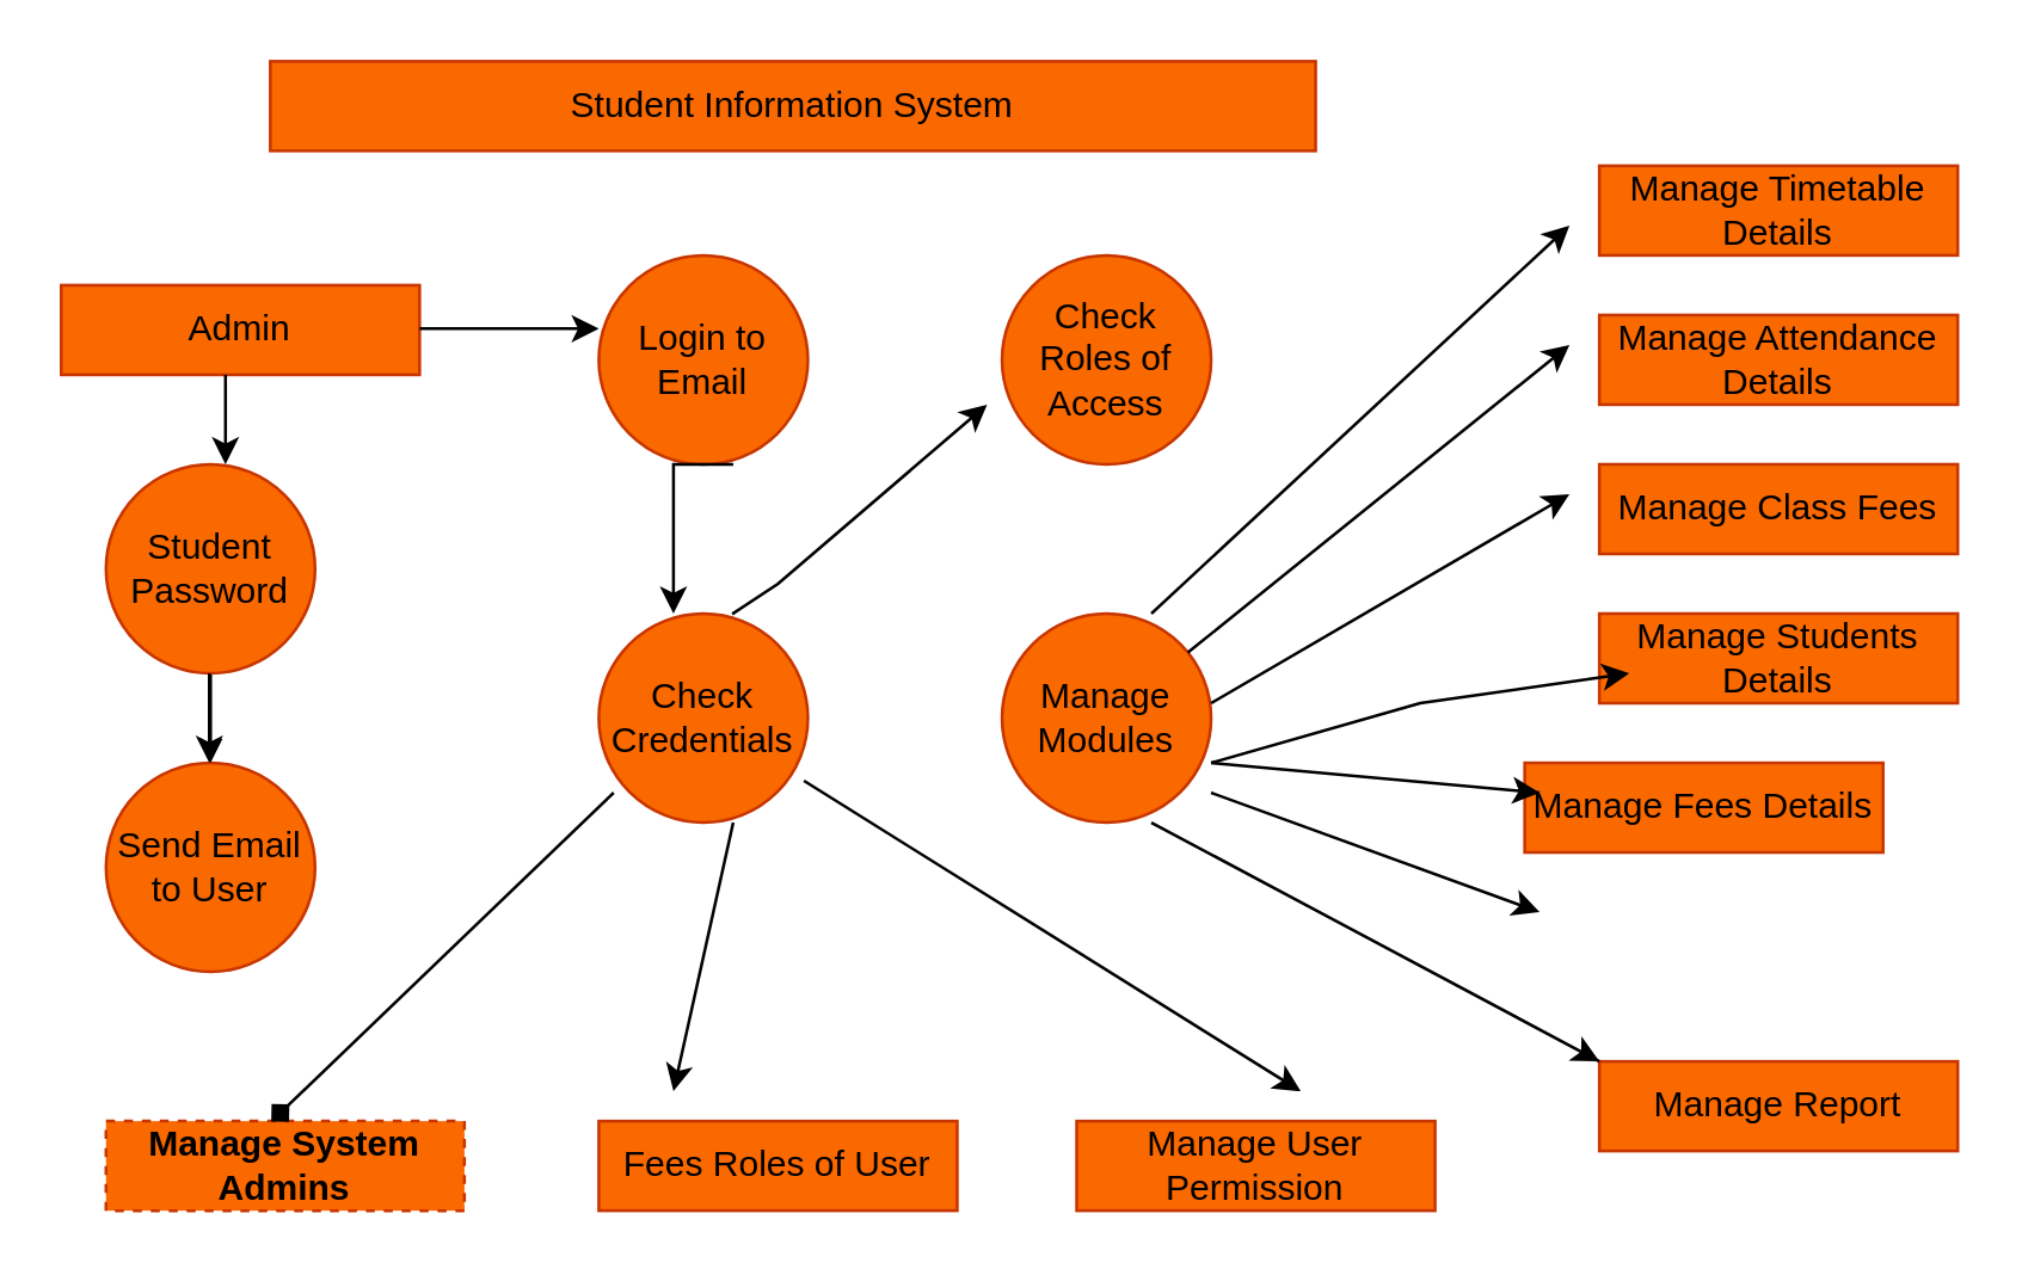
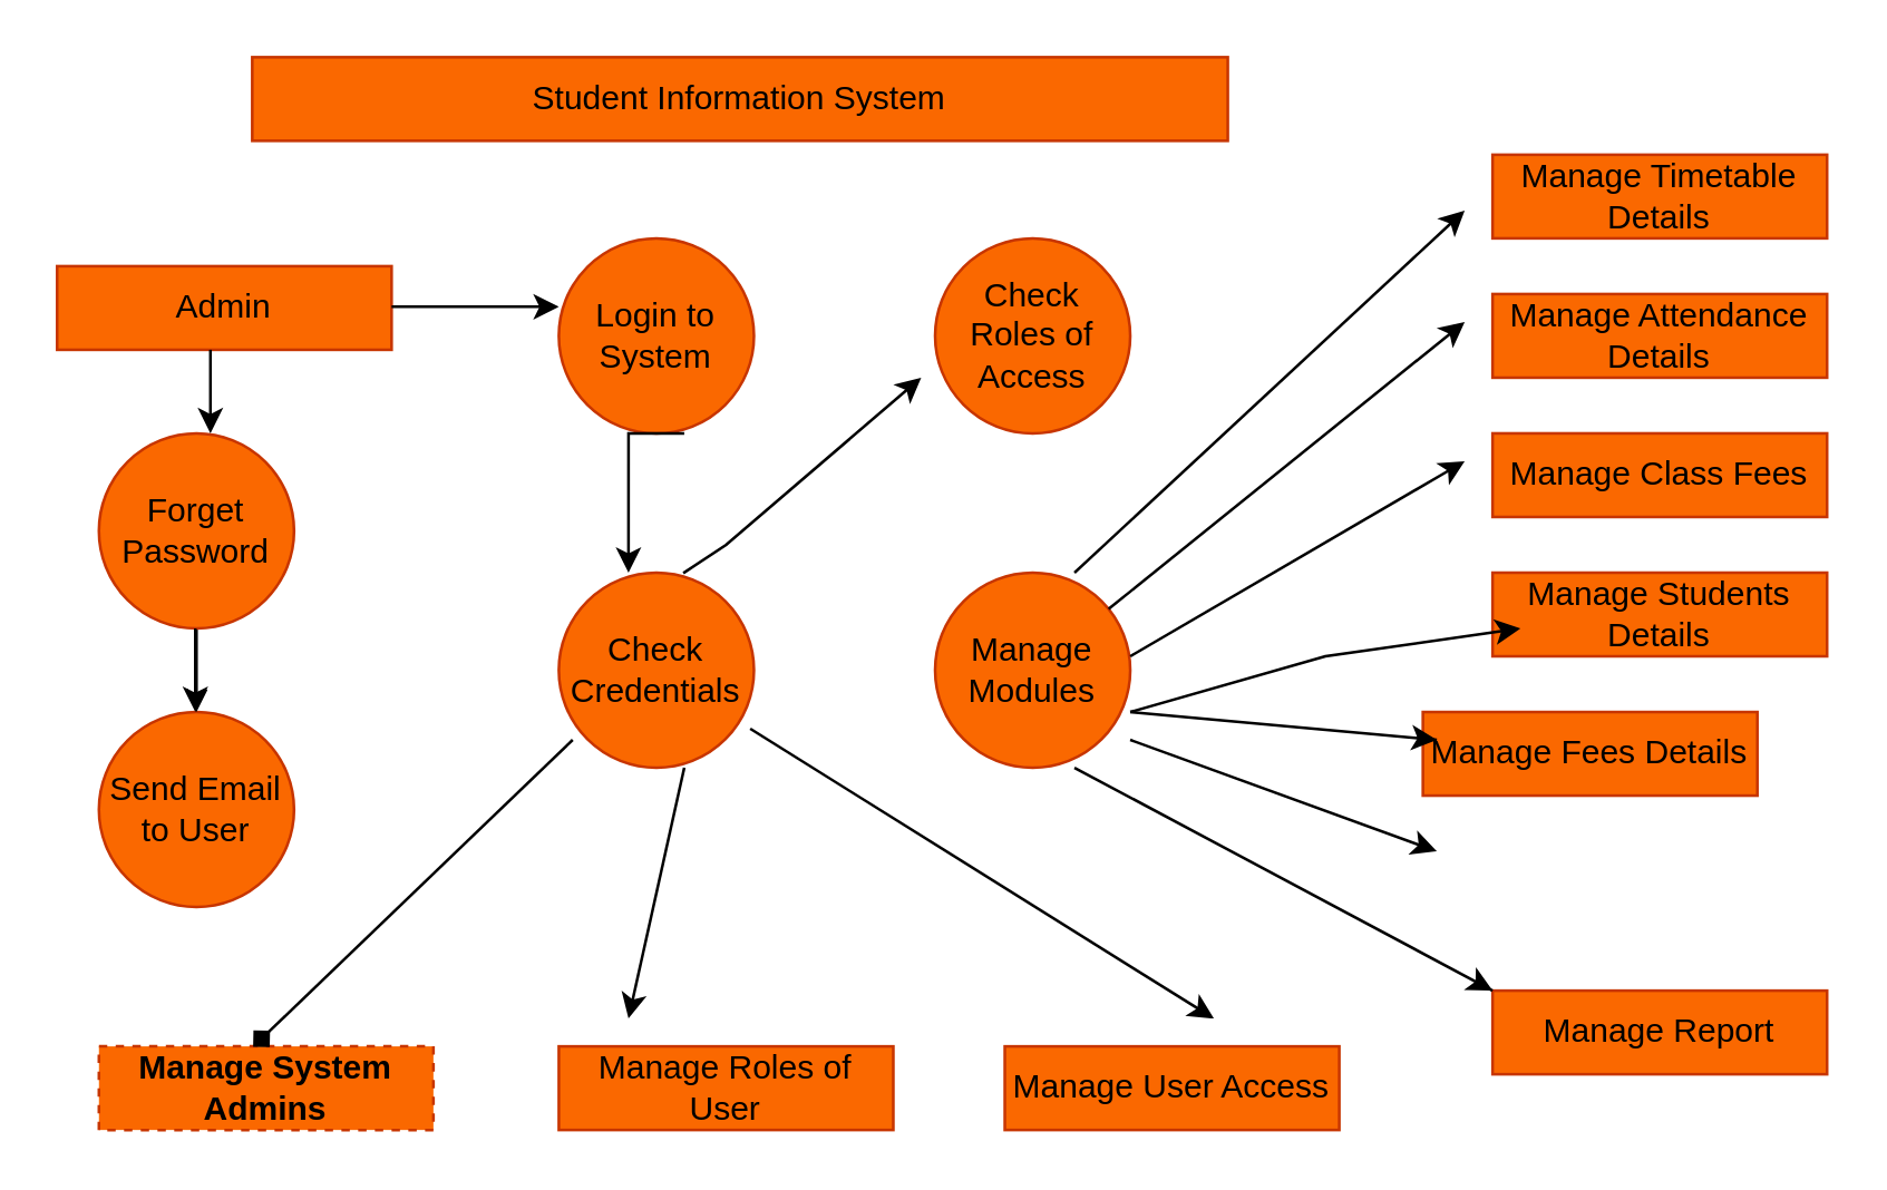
  <mxCell id="0" />
  <mxCell id="1" parent="0" />
  <mxCell id="2" value="Student Information System" style="rounded=0;whiteSpace=wrap;html=1;fillColor=#fa6800;fontColor=#000000;strokeColor=#C73500;" vertex="1" parent="1"><mxGeometry x="90" y="20" width="350" height="30" as="geometry" /></mxCell>
  <mxCell id="3" value="Manage Timetable Details" style="rounded=0;whiteSpace=wrap;html=1;fillColor=#fa6800;fontColor=#000000;strokeColor=#C73500;" vertex="1" parent="1"><mxGeometry x="535" y="55" width="120" height="30" as="geometry" /></mxCell>
  <mxCell id="4" value="Manage Class Fees" style="rounded=0;whiteSpace=wrap;html=1;fillColor=#fa6800;fontColor=#000000;strokeColor=#C73500;" vertex="1" parent="1"><mxGeometry x="535" y="155" width="120" height="30" as="geometry" /></mxCell>
  <mxCell id="5" value="Manage Students Details" style="rounded=0;whiteSpace=wrap;html=1;fillColor=#fa6800;fontColor=#000000;strokeColor=#C73500;" vertex="1" parent="1"><mxGeometry x="535" y="205" width="120" height="30" as="geometry" /></mxCell>
  <mxCell id="6" value="Manage Fees Details" style="rounded=0;whiteSpace=wrap;html=1;fillColor=#fa6800;fontColor=#000000;strokeColor=#C73500;" vertex="1" parent="1"><mxGeometry x="510" y="255" width="120" height="30" as="geometry" /></mxCell>
  <mxCell id="7" value="Manage Report" style="rounded=0;whiteSpace=wrap;html=1;fillColor=#fa6800;fontColor=#000000;strokeColor=#C73500;" vertex="1" parent="1"><mxGeometry x="535" y="355" width="120" height="30" as="geometry" /></mxCell>
  <mxCell id="8" value="Manage System Admins" style="rounded=0;whiteSpace=wrap;html=1;fillColor=#fa6800;fontColor=#000000;strokeColor=#C73500;fontStyle=1;dashed=1;" vertex="1" parent="1"><mxGeometry x="35" y="375" width="120" height="30" as="geometry" /></mxCell>
- <mxCell id="9" value="Fees Roles of User" style="rounded=0;whiteSpace=wrap;html=1;fillColor=#fa6800;fontColor=#000000;strokeColor=#C73500;" vertex="1" parent="1"><mxGeometry x="200" y="375" width="120" height="30" as="geometry" /></mxCell>
- <mxCell id="10" value="Manage User Permission" style="rounded=0;whiteSpace=wrap;html=1;fillColor=#fa6800;fontColor=#000000;strokeColor=#C73500;" vertex="1" parent="1"><mxGeometry x="360" y="375" width="120" height="30" as="geometry" /></mxCell>
+ <mxCell id="9" value="Manage Roles of User" style="rounded=0;whiteSpace=wrap;html=1;fillColor=#fa6800;fontColor=#000000;strokeColor=#C73500;" vertex="1" parent="1"><mxGeometry x="200" y="375" width="120" height="30" as="geometry" /></mxCell>
+ <mxCell id="10" value="Manage User Access" style="rounded=0;whiteSpace=wrap;html=1;fillColor=#fa6800;fontColor=#000000;strokeColor=#C73500;" vertex="1" parent="1"><mxGeometry x="360" y="375" width="120" height="30" as="geometry" /></mxCell>
  <mxCell id="11" value="Send Email to User" style="ellipse;whiteSpace=wrap;html=1;aspect=fixed;fillColor=#fa6800;fontColor=#000000;strokeColor=#C73500;" vertex="1" parent="1"><mxGeometry x="35" y="255" width="70" height="70" as="geometry" /></mxCell>
  <mxCell id="12" value="" style="edgeStyle=orthogonalEdgeStyle;rounded=0;orthogonalLoop=1;jettySize=auto;html=1;endArrow=open;" edge="1" parent="1" source="13" target="11"><mxGeometry relative="1" as="geometry" /></mxCell>
- <mxCell id="13" value="Student Password" style="ellipse;whiteSpace=wrap;html=1;aspect=fixed;fillColor=#fa6800;fontColor=#000000;strokeColor=#C73500;" vertex="1" parent="1"><mxGeometry x="35" y="155" width="70" height="70" as="geometry" /></mxCell>
- <mxCell id="14" value="Login to Email" style="ellipse;whiteSpace=wrap;html=1;aspect=fixed;fillColor=#fa6800;fontColor=#000000;strokeColor=#C73500;" vertex="1" parent="1"><mxGeometry x="200" y="85" width="70" height="70" as="geometry" /></mxCell>
+ <mxCell id="13" value="Forget Password" style="ellipse;whiteSpace=wrap;html=1;aspect=fixed;fillColor=#fa6800;fontColor=#000000;strokeColor=#C73500;" vertex="1" parent="1"><mxGeometry x="35" y="155" width="70" height="70" as="geometry" /></mxCell>
+ <mxCell id="14" value="Login to System" style="ellipse;whiteSpace=wrap;html=1;aspect=fixed;fillColor=#fa6800;fontColor=#000000;strokeColor=#C73500;" vertex="1" parent="1"><mxGeometry x="200" y="85" width="70" height="70" as="geometry" /></mxCell>
  <mxCell id="15" value="Check Credentials" style="ellipse;whiteSpace=wrap;html=1;aspect=fixed;fillColor=#fa6800;fontColor=#000000;strokeColor=#C73500;" vertex="1" parent="1"><mxGeometry x="200" y="205" width="70" height="70" as="geometry" /></mxCell>
  <mxCell id="16" value="Check Roles of Access" style="ellipse;whiteSpace=wrap;html=1;aspect=fixed;fillColor=#fa6800;fontColor=#000000;strokeColor=#C73500;" vertex="1" parent="1"><mxGeometry x="335" y="85" width="70" height="70" as="geometry" /></mxCell>
  <mxCell id="17" value="Manage Modules" style="ellipse;whiteSpace=wrap;html=1;aspect=fixed;fillColor=#fa6800;fontColor=#000000;strokeColor=#C73500;" vertex="1" parent="1"><mxGeometry x="335" y="205" width="70" height="70" as="geometry" /></mxCell>
  <mxCell id="18" value="Admin" style="rounded=0;whiteSpace=wrap;html=1;fillColor=#fa6800;fontColor=#000000;strokeColor=#C73500;" vertex="1" parent="1"><mxGeometry x="20" y="95" width="120" height="30" as="geometry" /></mxCell>
  <mxCell id="19" value="Manage Attendance Details" style="rounded=0;whiteSpace=wrap;html=1;fillColor=#fa6800;fontColor=#000000;strokeColor=#C73500;" vertex="1" parent="1"><mxGeometry x="535" y="105" width="120" height="30" as="geometry" /></mxCell>
  <mxCell id="20" value="" style="endArrow=classic;html=1;rounded=0;" edge="1" parent="1"><mxGeometry width="50" height="50" relative="1" as="geometry"><mxPoint x="385" y="205" as="sourcePoint" /><mxPoint x="525" y="75" as="targetPoint" /><Array as="points" /></mxGeometry></mxCell>
  <mxCell id="21" value="" style="endArrow=classic;html=1;rounded=0;" edge="1" parent="1" source="17"><mxGeometry width="50" height="50" relative="1" as="geometry"><mxPoint x="405" y="235" as="sourcePoint" /><mxPoint x="525" y="115" as="targetPoint" /><Array as="points" /></mxGeometry></mxCell>
  <mxCell id="22" value="" style="endArrow=classic;html=1;rounded=0;" edge="1" parent="1"><mxGeometry width="50" height="50" relative="1" as="geometry"><mxPoint x="405" y="235" as="sourcePoint" /><mxPoint x="525" y="165" as="targetPoint" /><Array as="points"><mxPoint x="405" y="235" /></Array></mxGeometry></mxCell>
  <mxCell id="23" value="" style="endArrow=classic;html=1;rounded=0;" edge="1" parent="1"><mxGeometry width="50" height="50" relative="1" as="geometry"><mxPoint x="405" y="255" as="sourcePoint" /><mxPoint x="545" y="225" as="targetPoint" /><Array as="points"><mxPoint x="405" y="255" /><mxPoint x="475" y="235" /></Array></mxGeometry></mxCell>
  <mxCell id="24" value="" style="endArrow=classic;html=1;rounded=0;exitX=0.638;exitY=0.002;exitDx=0;exitDy=0;exitPerimeter=0;" edge="1" parent="1" source="15"><mxGeometry width="50" height="50" relative="1" as="geometry"><mxPoint x="190" y="265" as="sourcePoint" /><mxPoint x="330" y="135" as="targetPoint" /><Array as="points"><mxPoint x="260" y="195" /></Array></mxGeometry></mxCell>
  <mxCell id="25" value="" style="endArrow=classic;html=1;rounded=0;" edge="1" parent="1"><mxGeometry width="50" height="50" relative="1" as="geometry"><mxPoint x="405" y="265" as="sourcePoint" /><mxPoint x="515" y="305" as="targetPoint" /><Array as="points"><mxPoint x="405" y="265" /></Array></mxGeometry></mxCell>
  <mxCell id="26" value="" style="endArrow=classic;html=1;rounded=0;" edge="1" parent="1"><mxGeometry width="50" height="50" relative="1" as="geometry"><mxPoint x="535" y="355" as="sourcePoint" /><mxPoint x="535" y="355" as="targetPoint" /><Array as="points"><mxPoint x="385" y="275" /></Array></mxGeometry></mxCell>
  <mxCell id="27" value="" style="endArrow=classic;html=1;rounded=0;" edge="1" parent="1"><mxGeometry width="50" height="50" relative="1" as="geometry"><mxPoint x="515" y="265" as="sourcePoint" /><mxPoint x="515" y="265" as="targetPoint" /><Array as="points"><mxPoint x="405" y="255" /></Array></mxGeometry></mxCell>
  <mxCell id="28" value="" style="endArrow=diamond;html=1;rounded=0;entryX=0.461;entryY=0.006;entryDx=0;entryDy=0;entryPerimeter=0;exitX=0.071;exitY=0.857;exitDx=0;exitDy=0;exitPerimeter=0;" edge="1" parent="1" source="15" target="8"><mxGeometry width="50" height="50" relative="1" as="geometry"><mxPoint x="205" y="345" as="sourcePoint" /><mxPoint x="255" y="295" as="targetPoint" /></mxGeometry></mxCell>
  <mxCell id="29" value="" style="endArrow=classic;html=1;rounded=0;" edge="1" parent="1"><mxGeometry width="50" height="50" relative="1" as="geometry"><mxPoint x="245" y="275" as="sourcePoint" /><mxPoint x="225" y="365" as="targetPoint" /><Array as="points"><mxPoint x="245" y="275" /></Array></mxGeometry></mxCell>
  <mxCell id="30" value="" style="endArrow=classic;html=1;rounded=0;exitX=0.981;exitY=0.8;exitDx=0;exitDy=0;exitPerimeter=0;" edge="1" parent="1" source="15"><mxGeometry width="50" height="50" relative="1" as="geometry"><mxPoint x="380" y="265" as="sourcePoint" /><mxPoint x="435" y="365" as="targetPoint" /></mxGeometry></mxCell>
  <mxCell id="31" value="" style="endArrow=classic;html=1;rounded=0;" edge="1" parent="1"><mxGeometry width="50" height="50" relative="1" as="geometry"><mxPoint x="75" y="125" as="sourcePoint" /><mxPoint x="75" y="155" as="targetPoint" /><Array as="points"><mxPoint x="75" y="125" /></Array></mxGeometry></mxCell>
  <mxCell id="32" value="" style="endArrow=classic;html=1;rounded=0;" edge="1" parent="1"><mxGeometry width="50" height="50" relative="1" as="geometry"><mxPoint x="69.58" y="225" as="sourcePoint" /><mxPoint x="69.58" y="255" as="targetPoint" /><Array as="points"><mxPoint x="69.58" y="225" /></Array></mxGeometry></mxCell>
  <mxCell id="33" value="" style="endArrow=classic;html=1;rounded=0;" edge="1" parent="1"><mxGeometry width="50" height="50" relative="1" as="geometry"><mxPoint x="160" y="109.58" as="sourcePoint" /><mxPoint x="200" y="109.58" as="targetPoint" /><Array as="points"><mxPoint x="150" y="109.58" /><mxPoint x="160" y="109.58" /><mxPoint x="140" y="109.58" /><mxPoint x="180" y="109.58" /></Array></mxGeometry></mxCell>
  <mxCell id="34" value="" style="endArrow=classic;html=1;rounded=0;entryX=0.357;entryY=0;entryDx=0;entryDy=0;entryPerimeter=0;" edge="1" parent="1" target="15"><mxGeometry width="50" height="50" relative="1" as="geometry"><mxPoint x="245" y="155" as="sourcePoint" /><mxPoint x="245" y="205" as="targetPoint" /><Array as="points"><mxPoint x="235" y="155" /><mxPoint x="225" y="155" /></Array></mxGeometry></mxCell>
